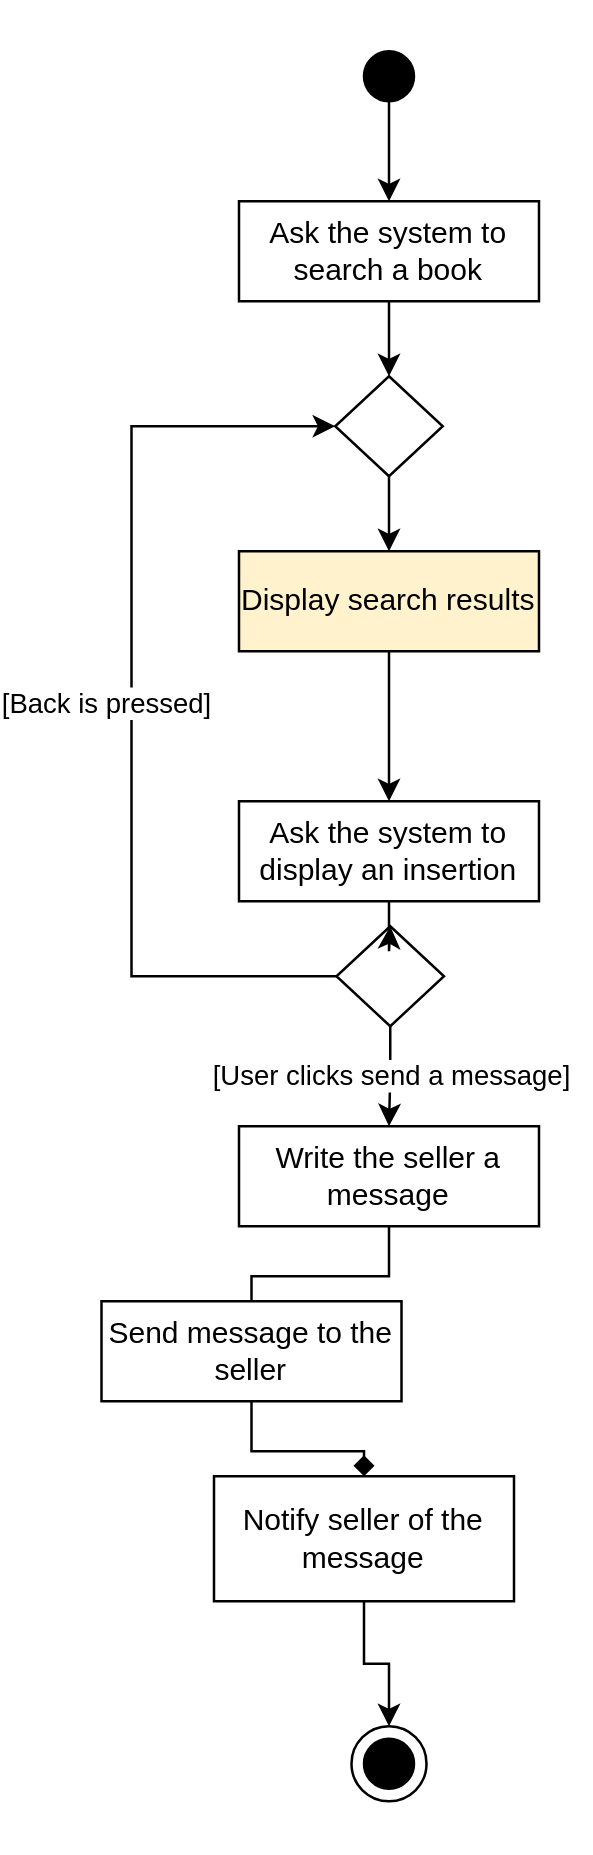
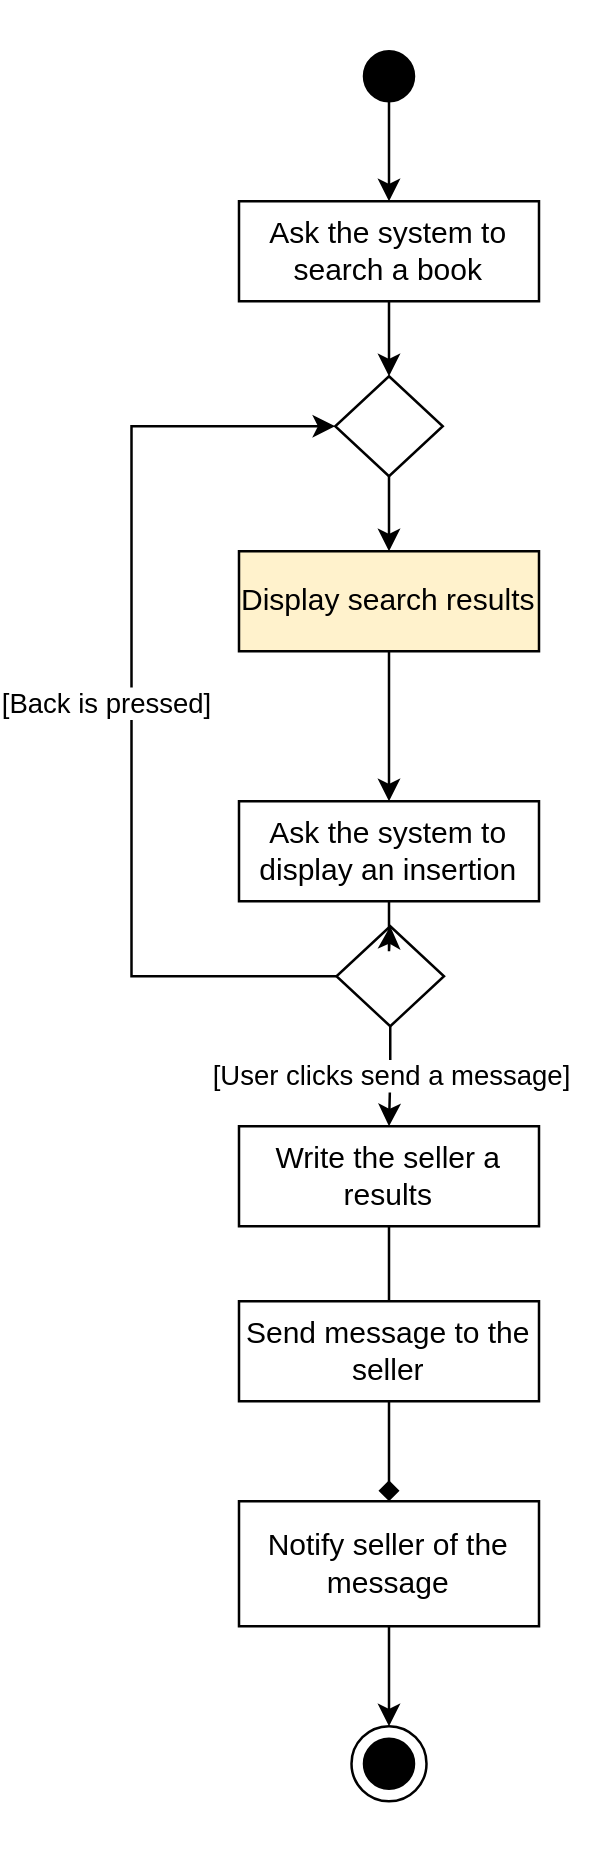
  <mxCell id="0" />
  <mxCell id="1" parent="0" />
  <mxCell id="2" style="edgeStyle=orthogonalEdgeStyle;rounded=0;orthogonalLoop=1;jettySize=auto;html=1;entryX=0.5;entryY=0;entryDx=0;entryDy=0;" parent="1" source="3" target="5" edge="1"><mxGeometry relative="1" as="geometry" /></mxCell>
  <mxCell id="3" value="" style="ellipse;whiteSpace=wrap;html=1;aspect=fixed;fillColor=#000000;" parent="1" vertex="1"><mxGeometry x="113" width="20" height="20" as="geometry" y="20" /></mxCell>
  <mxCell id="4" style="edgeStyle=orthogonalEdgeStyle;rounded=0;orthogonalLoop=1;jettySize=auto;html=1;entryX=0.5;entryY=0;entryDx=0;entryDy=0;" parent="1" source="5" target="12" edge="1"><mxGeometry relative="1" as="geometry" /></mxCell>
  <mxCell id="5" value="Ask the system to search a book" style="rounded=0;whiteSpace=wrap;html=1;strokeColor=#000000;fillColor=#FFFFFF;" parent="1" vertex="1"><mxGeometry x="63" y="80" width="120" height="40" as="geometry" /></mxCell>
  <mxCell id="6" style="edgeStyle=orthogonalEdgeStyle;rounded=0;orthogonalLoop=1;jettySize=auto;html=1;entryX=0.5;entryY=0;entryDx=0;entryDy=0;" parent="1" source="7" target="8" edge="1"><mxGeometry relative="1" as="geometry" /></mxCell>
  <mxCell id="7" value="Display search results" style="rounded=0;whiteSpace=wrap;html=1;strokeColor=#000000;fillColor=#fff2cc;" parent="1" vertex="1"><mxGeometry x="63" y="220" width="120" height="40" as="geometry" /></mxCell>
  <mxCell id="8" value="Ask the system to display an insertion" style="rounded=0;whiteSpace=wrap;html=1;strokeColor=#000000;fillColor=#FFFFFF;" parent="1" vertex="1"><mxGeometry x="63" y="320" width="120" height="40" as="geometry" /></mxCell>
  <mxCell id="9" value="[Back is pressed]" style="edgeStyle=orthogonalEdgeStyle;rounded=0;orthogonalLoop=1;jettySize=auto;html=1;entryX=0;entryY=0.5;entryDx=0;entryDy=0;exitX=0;exitY=0.5;exitDx=0;exitDy=0;" parent="1" source="21" target="12" edge="1"><mxGeometry x="-0.001" y="10" relative="1" as="geometry"><mxPoint x="-10" y="170" as="targetPoint" /><Array as="points"><mxPoint x="20" y="390" /><mxPoint x="20" y="170" /></Array><mxPoint y="1" as="offset" /></mxGeometry></mxCell>
  <mxCell id="10" value="[User clicks send a message]" style="edgeStyle=orthogonalEdgeStyle;rounded=0;orthogonalLoop=1;jettySize=auto;html=1;entryX=0.5;entryY=0;entryDx=0;entryDy=0;" parent="1" source="21" target="14" edge="1"><mxGeometry relative="1" as="geometry" /></mxCell>
  <mxCell id="11" style="edgeStyle=orthogonalEdgeStyle;rounded=0;orthogonalLoop=1;jettySize=auto;html=1;entryX=0.5;entryY=0;entryDx=0;entryDy=0;" parent="1" source="12" target="7" edge="1"><mxGeometry relative="1" as="geometry" /></mxCell>
  <mxCell id="12" value="" style="rhombus;whiteSpace=wrap;html=1;strokeColor=#000000;fillColor=#FFFFFF;" parent="1" vertex="1"><mxGeometry x="101.5" y="150" width="43" height="40" as="geometry" /></mxCell>
  <mxCell id="13" style="edgeStyle=orthogonalEdgeStyle;rounded=0;orthogonalLoop=1;jettySize=auto;html=1;entryX=0.5;entryY=0;entryDx=0;entryDy=0;endArrow=none;" parent="1" source="14" target="16" edge="1"><mxGeometry relative="1" as="geometry" /></mxCell>
- <mxCell id="14" value="Write the seller a message" style="rounded=0;whiteSpace=wrap;html=1;strokeColor=#000000;fillColor=#FFFFFF;" parent="1" vertex="1"><mxGeometry x="63" y="450" width="120" height="40" as="geometry" /></mxCell>
+ <mxCell id="14" value="Write the seller a results" style="rounded=0;whiteSpace=wrap;html=1;strokeColor=#000000;fillColor=#FFFFFF;" parent="1" vertex="1"><mxGeometry x="63" y="450" width="120" height="40" as="geometry" /></mxCell>
  <mxCell id="15" style="edgeStyle=orthogonalEdgeStyle;rounded=0;orthogonalLoop=1;jettySize=auto;html=1;entryX=0.5;entryY=0;entryDx=0;entryDy=0;endArrow=diamond;" parent="1" source="16" target="18" edge="1"><mxGeometry relative="1" as="geometry" /></mxCell>
- <mxCell id="16" value="Send message to the seller" style="rounded=0;whiteSpace=wrap;html=1;strokeColor=#000000;fillColor=#FFFFFF;" parent="1" vertex="1"><mxGeometry x="8" y="520" width="120" height="40" as="geometry" /></mxCell>
+ <mxCell id="16" value="Send message to the seller" style="rounded=0;whiteSpace=wrap;html=1;strokeColor=#000000;fillColor=#FFFFFF;" parent="1" vertex="1"><mxGeometry x="63" y="520" width="120" height="40" as="geometry" /></mxCell>
  <mxCell id="17" style="edgeStyle=orthogonalEdgeStyle;rounded=0;orthogonalLoop=1;jettySize=auto;html=1;entryX=0.5;entryY=0;entryDx=0;entryDy=0;" parent="1" source="18" target="20" edge="1"><mxGeometry relative="1" as="geometry" /></mxCell>
- <mxCell id="18" value="Notify seller of the message" style="rounded=0;whiteSpace=wrap;html=1;strokeColor=#000000;fillColor=#FFFFFF;" parent="1" vertex="1"><mxGeometry x="53" y="590" width="120" height="50" as="geometry" /></mxCell>
+ <mxCell id="18" value="Notify seller of the message" style="rounded=0;whiteSpace=wrap;html=1;strokeColor=#000000;fillColor=#FFFFFF;" parent="1" vertex="1"><mxGeometry x="63" y="600" width="120" height="50" as="geometry" /></mxCell>
  <mxCell id="19" value="" style="ellipse;whiteSpace=wrap;html=1;aspect=fixed;fillColor=#000000;" parent="1" vertex="1"><mxGeometry x="113" y="695" width="20" height="20" as="geometry" /></mxCell>
  <mxCell id="20" value="" style="ellipse;whiteSpace=wrap;html=1;aspect=fixed;strokeColor=#000000;fillColor=none;" parent="1" vertex="1"><mxGeometry x="108" y="690" width="30" height="30" as="geometry" /></mxCell>
  <mxCell id="21" value="" style="rhombus;whiteSpace=wrap;html=1;strokeColor=#000000;fillColor=#FFFFFF;" parent="1" vertex="1"><mxGeometry x="102" y="370" width="43" height="40" as="geometry" /></mxCell>
  <mxCell id="22" style="edgeStyle=orthogonalEdgeStyle;rounded=0;orthogonalLoop=1;jettySize=auto;html=1;entryX=0.5;entryY=0;entryDx=0;entryDy=0;" parent="1" source="8" target="21" edge="1"><mxGeometry relative="1" as="geometry"><mxPoint x="123" y="340" as="sourcePoint" /><mxPoint x="123" y="470" as="targetPoint" /></mxGeometry></mxCell>
